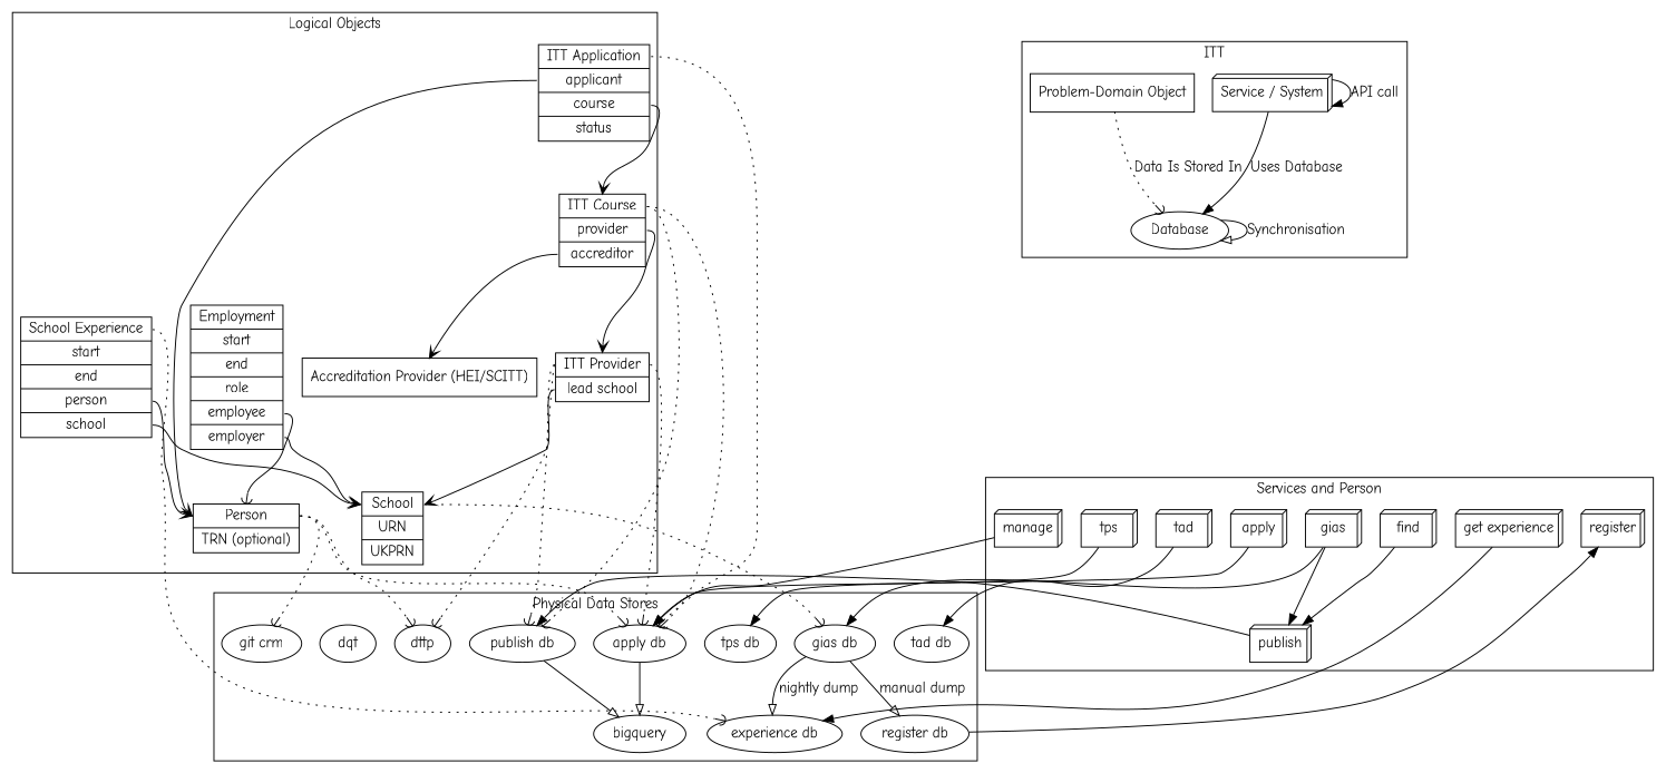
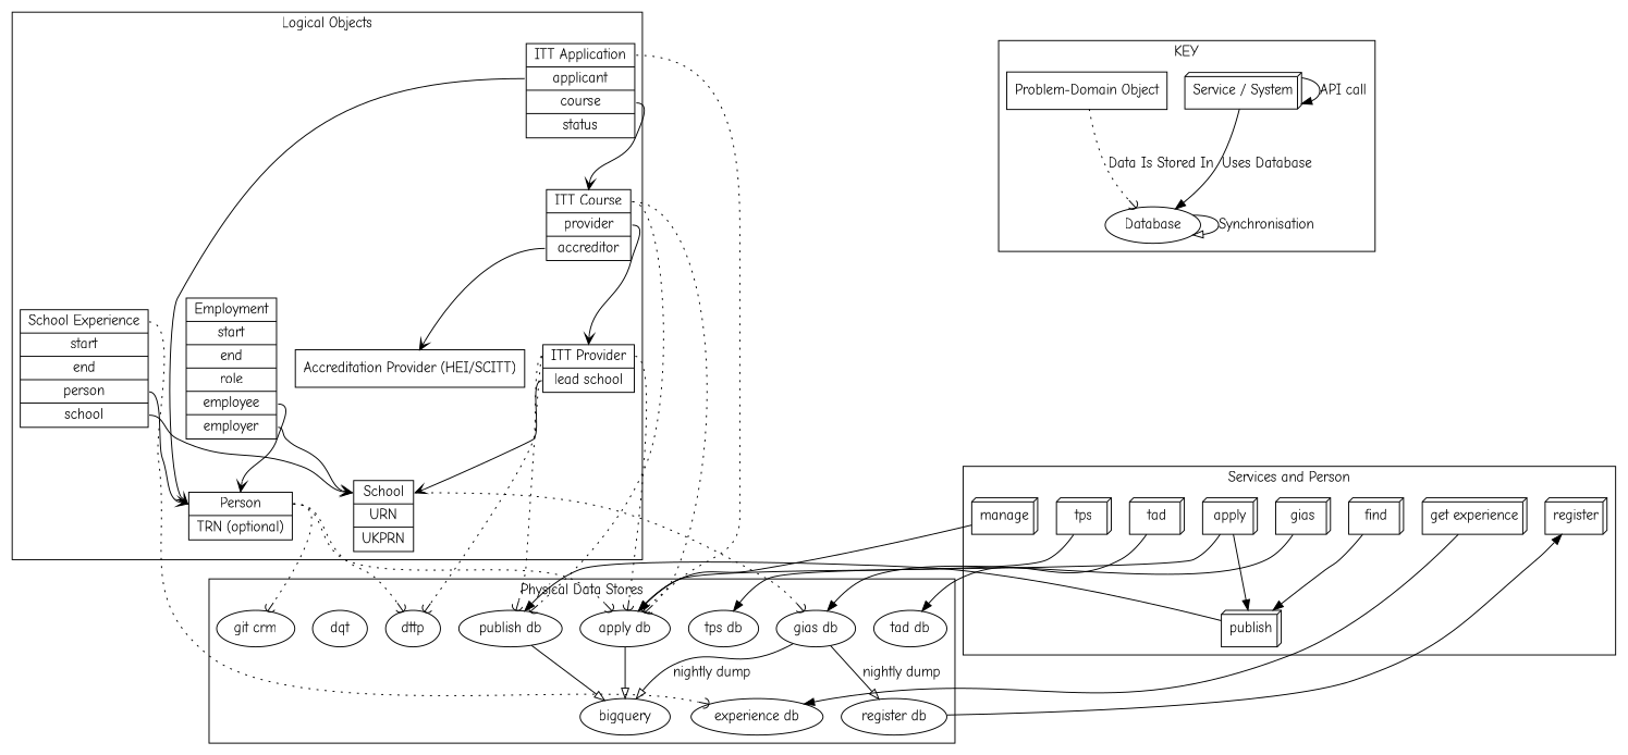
  digraph {
    fontname="Comic Neue"
    node [fontname="Comic Neue" shape=oval]
    edge [arrowhead=curve fontname="Comic Neue"]
    n1 [label="{<root> School | <urn> URN | <ukprn> UKPRN}" shape=record]
    "gias db"
    n3 [label="{<root> ITT Provider | <lead> lead school}" shape=record]
    "publish db"
    "apply db"
    dttp
    n7 [label="{<root> Person | TRN (optional) }" shape=record]
    "git crm"
    n9 [label="{<root> School Experience | start | end | <person> person | <school> school}" shape=record]
    "experience db"
    n11 [label="{<root> ITT Course | <provider> provider | <accreditor> accreditor}" shape=record]
    n12 [label="{<root> ITT Application | <applicant> applicant | <course> course | status}" shape=record]
    n13 [label="{<root> Accreditation Provider (HEI/SCITT) }" shape=record]
    n14 [label="{<root> Employment | start | end | role | <employee> employee | <employer> employer }" shape=record]
    bigquery
    "tad db"
    dqt
    "tps db"
    "register db"
    find [shape=box3d]
    publish [shape=box3d]
    apply [shape=box3d]
    manage [shape=box3d]
    tps [shape=box3d]
    "get experience" [shape=box3d]
    tad [shape=box3d]
    gias [shape=box3d]
    register [shape=box3d]
    n29 [label="Service / System" shape=box3d]
    n30 [label=Database]
    n31 [label="Problem-Domain Object" shape=record]
    subgraph sub_1 {
      n1
      "gias db"
      n3
      "publish db"
      "apply db"
      dttp
      n7
      "git crm"
      n9
      "experience db"
      n11
      n12
    }
    subgraph cluster_2 {
      label="Logical Objects"
      n1
      n3
      n7
      n9
      n11
      n12
      n13
      n14
    }
    subgraph cluster_3 {
      label="Physical Data Stores"
      "gias db"
      "publish db"
      "apply db"
      dttp
      "git crm"
      "experience db"
      bigquery
      "tad db"
      dqt
      "tps db"
      "register db"
    }
    subgraph cluster_4 {
      label="Services and Person"
      find
      publish
      apply
      manage
      tps
      "get experience"
      tad
      gias
      register
    }
    subgraph cluster_5 {
-     label=ITT
+     label=KEY
      n29
      n30
      n31
    }
    n1 -> "gias db" [style=dotted tailport=root]
-   "gias db" -> "experience db" [arrowhead=onormal label="nightly dump"]
-   "gias db" -> "register db" [arrowhead=onormal label="manual dump"]
+   "gias db" -> bigquery [arrowhead=onormal label="nightly dump"]
+   "gias db" -> "register db" [arrowhead=onormal label="nightly dump"]
    n3 -> n1 [arrowhead=vee headport=root tailport=lead]
    n3 -> "publish db" [style=dotted tailport=root]
    n3 -> "apply db" [style=dotted tailport=root]
    n3 -> dttp [style=dotted tailport=root]
    "publish db" -> bigquery [arrowhead=onormal]
    "apply db" -> bigquery [arrowhead=onormal]
    n7 -> "apply db" [style=dotted tailport=root]
    n7 -> dttp [style=dotted tailport=root]
    n7 -> "git crm" [style=dotted tailport=root]
    n9 -> n1 [arrowhead=vee headport=root tailport=school]
    n9 -> n7 [arrowhead=vee headport=root tailport=person]
    n9 -> "experience db" [style=dotted tailport=root]
    n11 -> n3 [arrowhead=vee headport=root tailport=provider]
    n11 -> "publish db" [style=dotted tailport=root]
    n11 -> "apply db" [style=dotted tailport=root]
    n11 -> n13 [arrowhead=vee headport=root tailport=accreditor]
    n12 -> "apply db" [style=dotted tailport=root]
    n12 -> n7 [arrowhead=vee headport=root tailport=applicant]
    n12 -> n11 [arrowhead=vee headport=root tailport=course]
    n14 -> n1 [arrowhead=vee headport=root tailport=employer]
-   n14 -> n7 [headport=root tailport=employee]
+   n14 -> n7 [arrowhead=vee headport=root tailport=employee]
    "register db" -> register [arrowhead=normal]
    find -> publish [arrowhead=normal]
    publish -> "publish db" [arrowhead=normal]
    apply -> "apply db" [arrowhead=normal]
-   gias -> publish [arrowhead=normal]
+   apply -> publish [arrowhead=normal]
    manage -> "apply db" [arrowhead=normal]
    tps -> "tps db" [arrowhead=normal]
    "get experience" -> "experience db" [arrowhead=normal]
    tad -> "tad db" [arrowhead=normal]
    gias -> "gias db" [arrowhead=normal]
    n29 -> n29 [arrowhead=normal label="API call"]
    n29 -> n30 [label="Uses Database" arrowhead=""]
    n30 -> n30 [arrowhead=onormal label=Synchronisation]
    n31 -> n30 [label="Data Is Stored In" style=dotted]
  }
